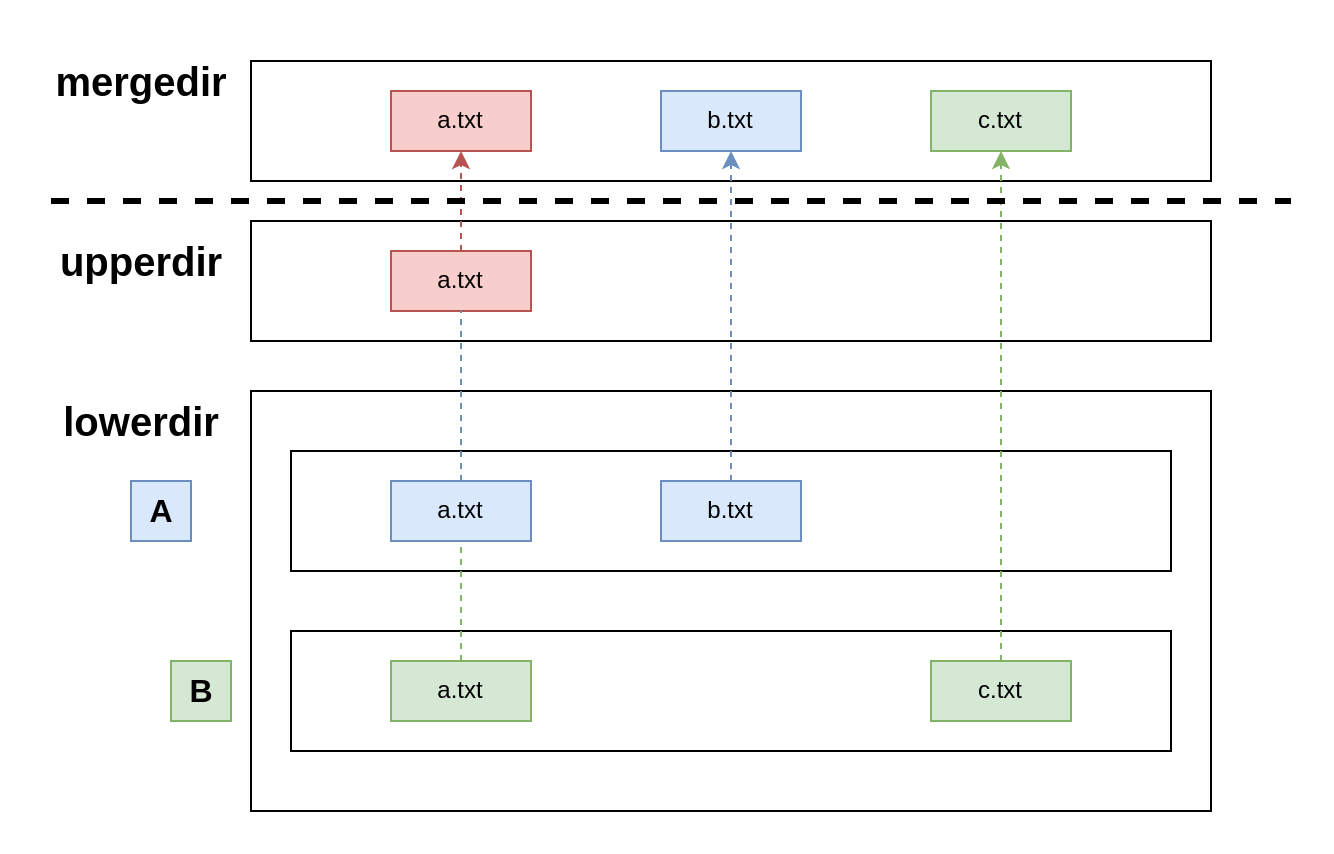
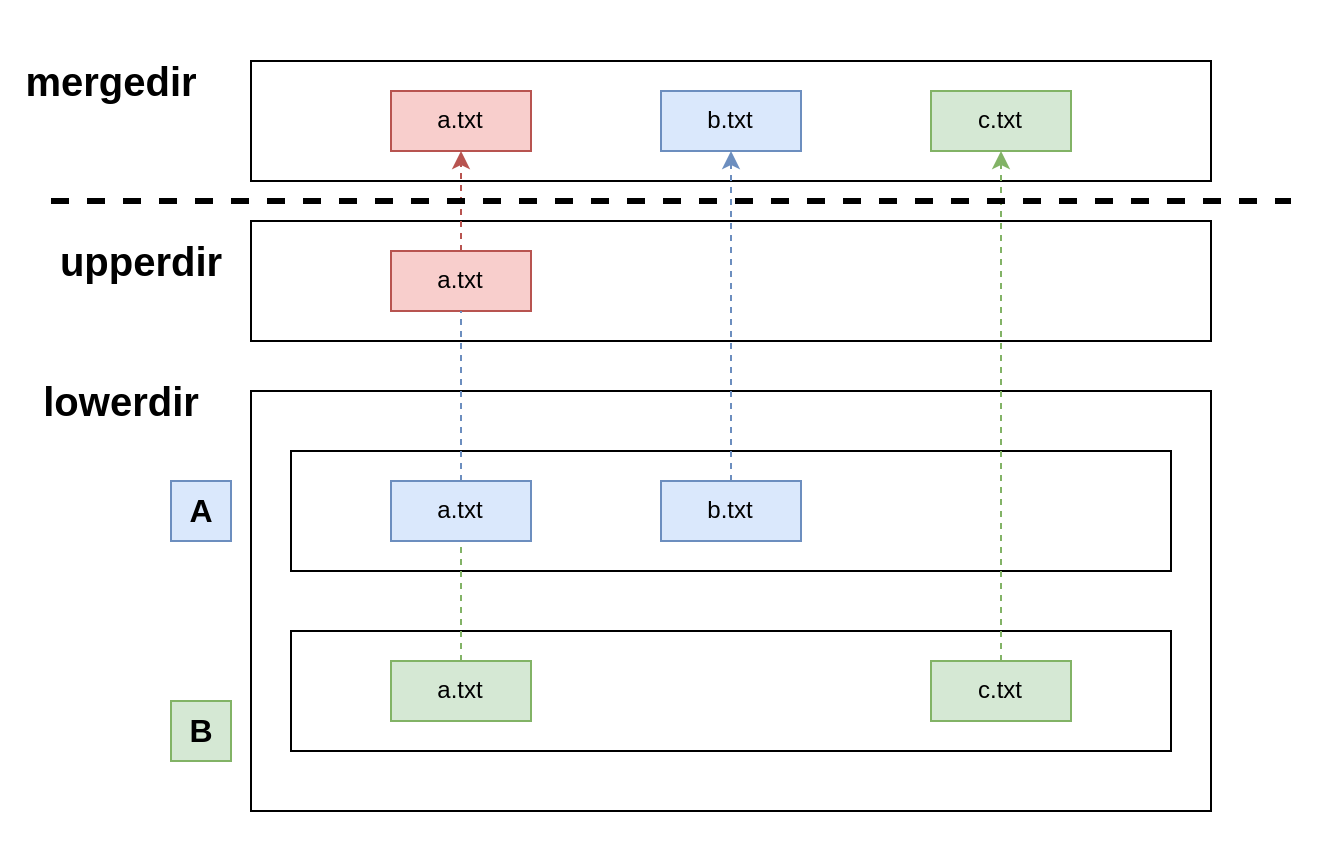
  <mxCell id="0" />
  <mxCell id="1" parent="0" />
  <mxCell id="2" value="" style="group;fillColor=#f8cecc;strokeColor=#b85450;" vertex="1" connectable="0" parent="1"><mxGeometry x="125" y="30" width="480" height="60" as="geometry" /></mxCell>
  <mxCell id="3" value="" style="rounded=0;whiteSpace=wrap;html=1;" vertex="1" parent="2"><mxGeometry width="480" height="60" as="geometry" /></mxCell>
  <mxCell id="4" value="a.txt" style="rounded=0;whiteSpace=wrap;html=1;fillColor=#f8cecc;strokeColor=#b85450;" vertex="1" parent="2"><mxGeometry x="70" y="15" width="70" height="30" as="geometry" /></mxCell>
  <mxCell id="5" value="b.txt" style="rounded=0;whiteSpace=wrap;html=1;fillColor=#dae8fc;strokeColor=#6c8ebf;" vertex="1" parent="2"><mxGeometry x="205" y="15" width="70" height="30" as="geometry" /></mxCell>
  <mxCell id="6" value="c.txt" style="rounded=0;whiteSpace=wrap;html=1;fillColor=#d5e8d4;strokeColor=#82b366;" vertex="1" parent="2"><mxGeometry x="340" y="15" width="70" height="30" as="geometry" /></mxCell>
  <mxCell id="7" value="" style="group" vertex="1" connectable="0" parent="1"><mxGeometry x="125" y="195" width="480" height="210" as="geometry" /></mxCell>
  <mxCell id="8" value="" style="rounded=0;whiteSpace=wrap;html=1;" vertex="1" parent="7"><mxGeometry width="480" height="210" as="geometry" /></mxCell>
  <mxCell id="9" value="" style="group" vertex="1" connectable="0" parent="7"><mxGeometry x="20" y="30" width="440" height="60" as="geometry" /></mxCell>
  <mxCell id="10" value="" style="rounded=0;whiteSpace=wrap;html=1;" vertex="1" parent="9"><mxGeometry width="440" height="60" as="geometry" /></mxCell>
  <mxCell id="11" value="a.txt" style="rounded=0;whiteSpace=wrap;html=1;fillColor=#dae8fc;strokeColor=#6c8ebf;" vertex="1" parent="9"><mxGeometry x="50" y="15" width="70" height="30" as="geometry" /></mxCell>
  <mxCell id="12" value="b.txt" style="rounded=0;whiteSpace=wrap;html=1;fillColor=#dae8fc;strokeColor=#6c8ebf;" vertex="1" parent="9"><mxGeometry x="185" y="15" width="70" height="30" as="geometry" /></mxCell>
  <mxCell id="13" value="" style="group" vertex="1" connectable="0" parent="7"><mxGeometry x="20" y="120" width="440" height="60" as="geometry" /></mxCell>
  <mxCell id="14" value="" style="rounded=0;whiteSpace=wrap;html=1;" vertex="1" parent="13"><mxGeometry width="440" height="60" as="geometry" /></mxCell>
  <mxCell id="15" value="a.txt" style="rounded=0;whiteSpace=wrap;html=1;fillColor=#d5e8d4;strokeColor=#82b366;" vertex="1" parent="13"><mxGeometry x="50" y="15" width="70" height="30" as="geometry" /></mxCell>
  <mxCell id="16" value="c.txt" style="rounded=0;whiteSpace=wrap;html=1;fillColor=#d5e8d4;strokeColor=#82b366;" vertex="1" parent="13"><mxGeometry x="320" y="15" width="70" height="30" as="geometry" /></mxCell>
  <mxCell id="17" value="" style="endArrow=none;dashed=1;html=1;rounded=0;exitX=0.5;exitY=0;exitDx=0;exitDy=0;entryX=0.5;entryY=1;entryDx=0;entryDy=0;fillColor=#d5e8d4;strokeColor=#82b366;" edge="1" parent="7" source="15" target="11"><mxGeometry width="50" height="50" relative="1" as="geometry"><mxPoint x="190" y="45" as="sourcePoint" /><mxPoint x="240" y="-5" as="targetPoint" /></mxGeometry></mxCell>
  <mxCell id="18" value="" style="rounded=0;whiteSpace=wrap;html=1;" vertex="1" parent="1"><mxGeometry x="125" y="110" width="480" height="60" as="geometry" /></mxCell>
- <mxCell id="19" value="&lt;font style=&quot;font-size: 20px;&quot;&gt;lowerdir&lt;/font&gt;" style="text;html=1;align=center;verticalAlign=middle;resizable=0;points=[];autosize=1;strokeColor=none;fillColor=none;fontStyle=1" vertex="1" parent="1"><mxGeometry x="25" y="190" width="90" height="40" as="geometry" /></mxCell>
- <mxCell id="20" value="A" style="text;html=1;align=center;verticalAlign=middle;resizable=0;points=[];autosize=1;strokeColor=#6c8ebf;fillColor=#dae8fc;fontSize=16;fontStyle=1" vertex="1" parent="1"><mxGeometry x="65" y="240" width="30" height="30" as="geometry" /></mxCell>
- <mxCell id="21" value="B" style="text;html=1;align=center;verticalAlign=middle;resizable=0;points=[];autosize=1;strokeColor=#82b366;fillColor=#d5e8d4;fontSize=16;fontStyle=1" vertex="1" parent="1"><mxGeometry x="85" y="330" width="30" height="30" as="geometry" /></mxCell>
+ <mxCell id="19" value="&lt;font style=&quot;font-size: 20px;&quot;&gt;lowerdir&lt;/font&gt;" style="text;html=1;align=center;verticalAlign=middle;resizable=0;points=[];autosize=1;strokeColor=none;fillColor=none;fontStyle=1" vertex="1" parent="1"><mxGeometry x="15" y="180" width="90" height="40" as="geometry" /></mxCell>
+ <mxCell id="20" value="A" style="text;html=1;align=center;verticalAlign=middle;resizable=0;points=[];autosize=1;strokeColor=#6c8ebf;fillColor=#dae8fc;fontSize=16;fontStyle=1" vertex="1" parent="1"><mxGeometry x="85" y="240" width="30" height="30" as="geometry" /></mxCell>
+ <mxCell id="21" value="B" style="text;html=1;align=center;verticalAlign=middle;resizable=0;points=[];autosize=1;strokeColor=#82b366;fillColor=#d5e8d4;fontSize=16;fontStyle=1" vertex="1" parent="1"><mxGeometry x="85" y="350" width="30" height="30" as="geometry" /></mxCell>
  <mxCell id="22" style="edgeStyle=orthogonalEdgeStyle;rounded=0;orthogonalLoop=1;jettySize=auto;html=1;exitX=0.5;exitY=0;exitDx=0;exitDy=0;entryX=0.5;entryY=1;entryDx=0;entryDy=0;dashed=1;fillColor=#d5e8d4;strokeColor=#82b366;" edge="1" parent="1" source="16" target="6"><mxGeometry relative="1" as="geometry" /></mxCell>
  <mxCell id="23" style="edgeStyle=orthogonalEdgeStyle;rounded=0;orthogonalLoop=1;jettySize=auto;html=1;exitX=0.5;exitY=0;exitDx=0;exitDy=0;entryX=0.5;entryY=1;entryDx=0;entryDy=0;dashed=1;fillColor=#dae8fc;strokeColor=#6c8ebf;" edge="1" parent="1" source="12" target="5"><mxGeometry relative="1" as="geometry" /></mxCell>
  <mxCell id="24" value="&lt;font style=&quot;font-size: 20px;&quot;&gt;upperdir&lt;/font&gt;" style="text;html=1;align=center;verticalAlign=middle;resizable=0;points=[];autosize=1;strokeColor=none;fillColor=none;fontStyle=1" vertex="1" parent="1"><mxGeometry x="20" y="110" width="100" height="40" as="geometry" /></mxCell>
- <mxCell id="25" value="&lt;font style=&quot;font-size: 20px;&quot;&gt;mergedir&lt;/font&gt;" style="text;html=1;align=center;verticalAlign=middle;resizable=0;points=[];autosize=1;strokeColor=none;fillColor=none;fontStyle=1" vertex="1" parent="1"><mxGeometry x="20" y="20" width="100" height="40" as="geometry" /></mxCell>
+ <mxCell id="25" value="&lt;font style=&quot;font-size: 20px;&quot;&gt;mergedir&lt;/font&gt;" style="text;html=1;align=center;verticalAlign=middle;resizable=0;points=[];autosize=1;strokeColor=none;fillColor=none;fontStyle=1" vertex="1" parent="1"><mxGeometry x="5" y="20" width="100" height="40" as="geometry" /></mxCell>
  <mxCell id="26" style="edgeStyle=orthogonalEdgeStyle;rounded=0;orthogonalLoop=1;jettySize=auto;html=1;exitX=0.5;exitY=0;exitDx=0;exitDy=0;entryX=0.5;entryY=1;entryDx=0;entryDy=0;dashed=1;fillColor=#f8cecc;strokeColor=#b85450;" edge="1" parent="1" source="27" target="4"><mxGeometry relative="1" as="geometry" /></mxCell>
  <mxCell id="27" value="a.txt" style="rounded=0;whiteSpace=wrap;html=1;fillColor=#f8cecc;strokeColor=#b85450;" vertex="1" parent="1"><mxGeometry x="195" y="125" width="70" height="30" as="geometry" /></mxCell>
  <mxCell id="28" value="" style="endArrow=none;dashed=1;html=1;rounded=0;exitX=0.5;exitY=0;exitDx=0;exitDy=0;entryX=0.5;entryY=1;entryDx=0;entryDy=0;fillColor=#dae8fc;strokeColor=#6c8ebf;" edge="1" parent="1" source="11" target="27"><mxGeometry width="50" height="50" relative="1" as="geometry"><mxPoint x="-35" y="220" as="sourcePoint" /><mxPoint x="15" y="170" as="targetPoint" /></mxGeometry></mxCell>
  <mxCell id="29" value="" style="endArrow=none;dashed=1;html=1;rounded=0;strokeWidth=3;" edge="1" parent="1"><mxGeometry width="50" height="50" relative="1" as="geometry"><mxPoint x="25" y="100" as="sourcePoint" /><mxPoint x="645" y="100" as="targetPoint" /></mxGeometry></mxCell>
